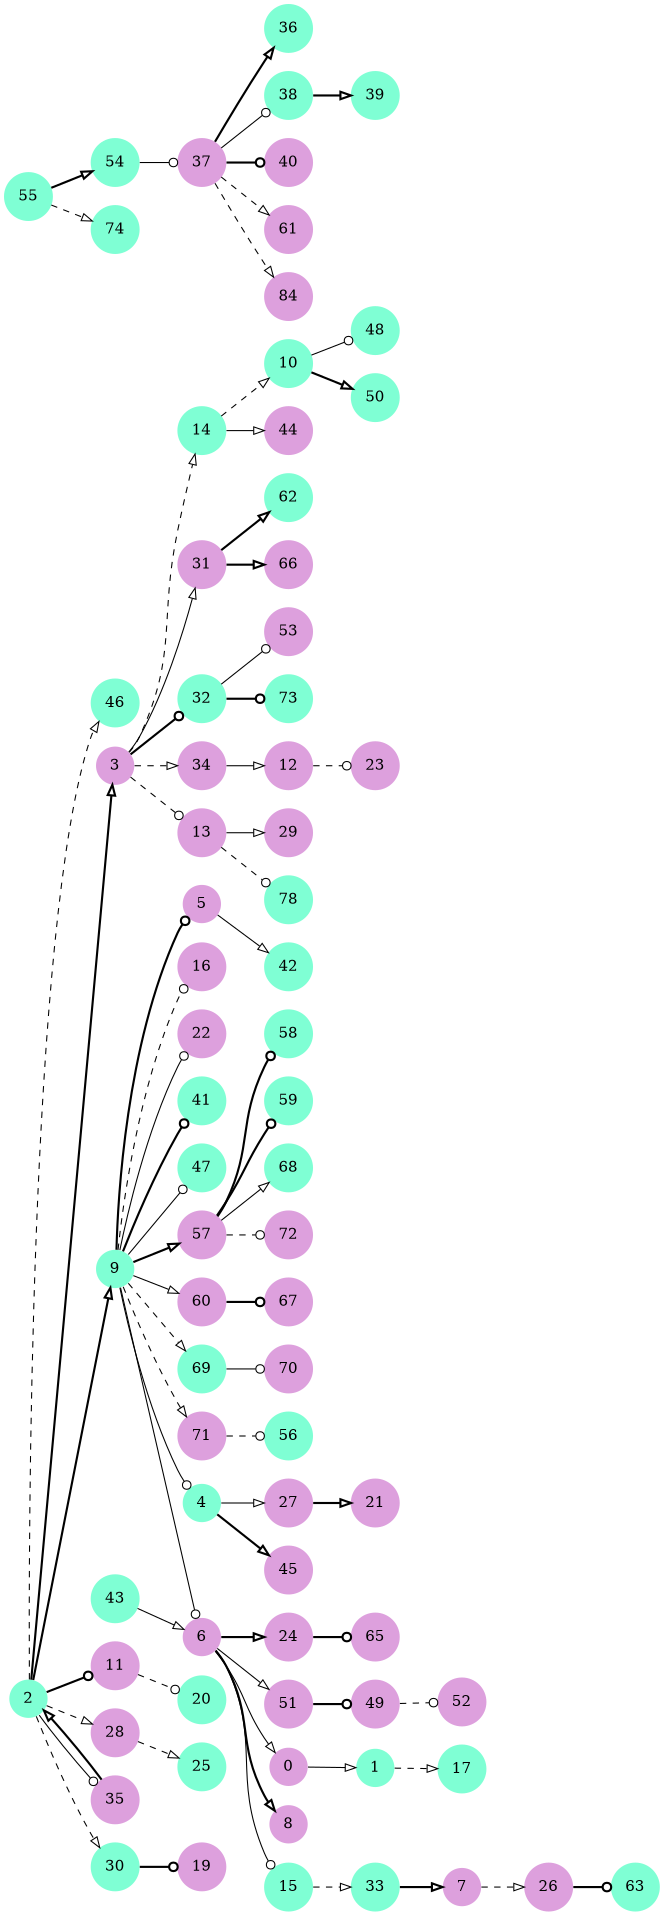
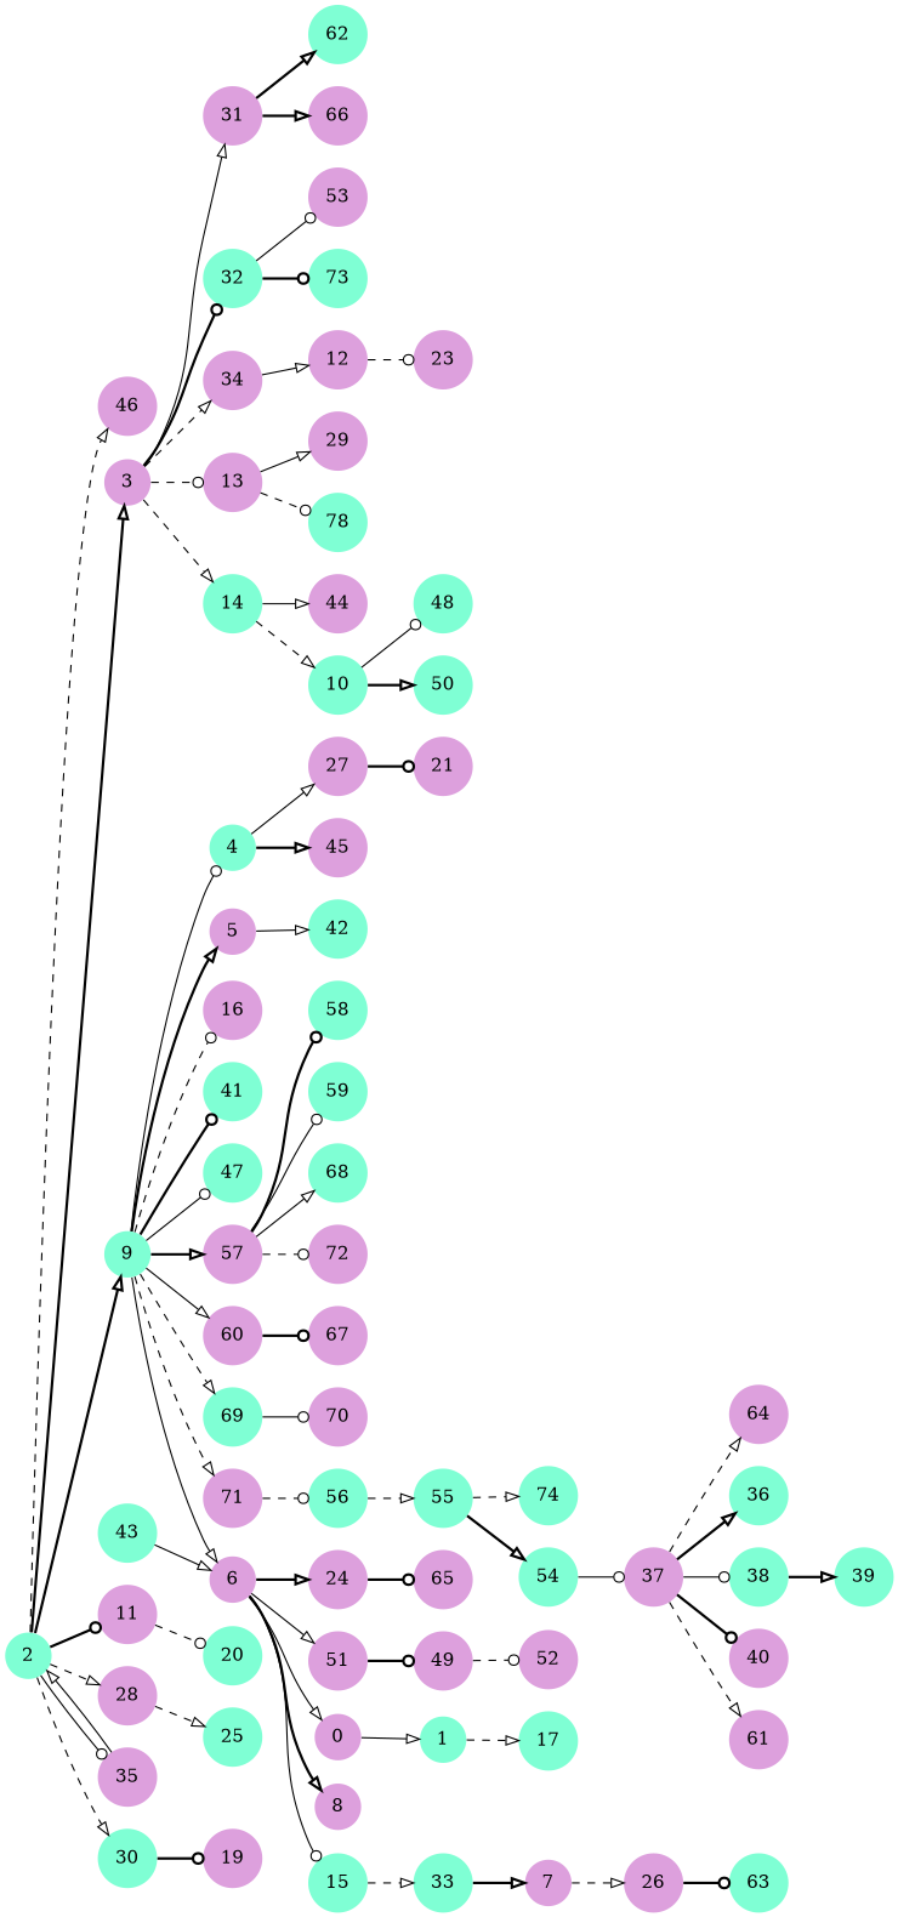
  digraph {
    rankdir=LR
    node [color=darkorange fillcolor=plum penwidth=0 shape=circle style=filled]
    edge [arrowhead=onormal style=bold]
    1 [fillcolor=aquamarine]
    0
    17 [color=purple fillcolor=aquamarine]
    2 [color=purple fillcolor=aquamarine]
    3 [color=purple]
    9 [color=purple fillcolor=aquamarine]
    11 [color=purple]
    28 [color=purple]
    30 [fillcolor=aquamarine]
    35
-   46 [fillcolor=aquamarine]
+   46
    13 [color=purple]
    14 [color=purple fillcolor=aquamarine]
    31 [color=purple]
    32 [fillcolor=aquamarine]
    34
    4 [color=purple fillcolor=aquamarine]
    5 [color=purple]
    6 [color=purple]
    16
-   22 [color=purple]
    41 [fillcolor=aquamarine]
    47 [fillcolor=aquamarine]
    57 [color=purple]
    60
    69 [fillcolor=aquamarine]
    71 [color=purple]
    20 [color=purple fillcolor=aquamarine]
    25 [fillcolor=aquamarine]
    19 [color=purple]
    n31 [fillcolor=aquamarine label=78]
    29 [color=purple]
    10 [fillcolor=aquamarine]
    44
    62 [fillcolor=aquamarine]
    66
    53 [color=purple]
    73 [color=purple fillcolor=aquamarine]
    12 [color=purple]
    27
    45 [color=purple]
    21
    42 [fillcolor=aquamarine]
    8 [color=purple]
    15 [fillcolor=aquamarine]
    24
    51
    33 [fillcolor=aquamarine]
    65 [color=purple]
    43 [fillcolor=aquamarine]
    49 [color=purple]
    26 [color=purple]
    7
    63 [color=purple fillcolor=aquamarine]
    58 [fillcolor=aquamarine]
    59 [color=purple fillcolor=aquamarine]
    68 [color=purple fillcolor=aquamarine]
    72
    67
    70 [color=purple]
    56 [fillcolor=aquamarine]
    48 [fillcolor=aquamarine]
    50 [fillcolor=aquamarine]
    23
    36 [color=purple fillcolor=aquamarine]
    37
    38 [fillcolor=aquamarine]
    40 [color=purple]
    61
-   64 [label=84]
+   64
    39 [color=purple fillcolor=aquamarine]
    52
    54 [fillcolor=aquamarine]
    55 [color=purple fillcolor=aquamarine]
    74 [fillcolor=aquamarine]
    1 -> 17 [style=dashed]
    0 -> 1 [style=solid]
    2 -> 3
    2 -> 9
    2 -> 11 [arrowhead=odot]
    2 -> 28 [style=dashed]
    2 -> 30 [style=dashed]
    2 -> 35 [arrowhead=odot style=solid]
    2 -> 46 [style=dashed]
    3 -> 13 [arrowhead=odot style=dashed]
    3 -> 14 [style=dashed]
    3 -> 31 [style=solid]
    3 -> 32 [arrowhead=odot]
    3 -> 34 [style=dashed]
    9 -> 4 [arrowhead=odot style=solid]
-   9 -> 5 [arrowhead=odot]
-   9 -> 6 [arrowhead=odot style=solid]
+   9 -> 5
+   9 -> 6 [style=solid]
    9 -> 16 [arrowhead=odot style=dashed]
-   9 -> 22 [arrowhead=odot style=solid]
    9 -> 41 [arrowhead=odot]
    9 -> 47 [arrowhead=odot style=solid]
    9 -> 57
    9 -> 60 [style=solid]
    9 -> 69 [style=dashed]
    9 -> 71 [style=dashed]
    11 -> 20 [arrowhead=odot style=dashed]
    28 -> 25 [style=dashed]
    30 -> 19 [arrowhead=odot]
-   35 -> 2
+   35 -> 2 [style=solid]
    13 -> n31 [arrowhead=odot style=dashed]
    13 -> 29 [style=solid]
    14 -> 10 [style=dashed]
    14 -> 44 [style=solid]
    31 -> 62
    31 -> 66
    32 -> 53 [arrowhead=odot style=solid]
    32 -> 73 [arrowhead=odot]
    34 -> 12 [style=solid]
    4 -> 27 [style=solid]
    4 -> 45
    5 -> 42 [style=solid]
    6 -> 0 [style=solid]
    6 -> 8
    6 -> 15 [arrowhead=odot style=solid]
    6 -> 24
    6 -> 51 [style=solid]
    57 -> 58 [arrowhead=odot]
-   57 -> 59 [arrowhead=odot]
+   57 -> 59 [arrowhead=odot style=solid]
    57 -> 68 [style=solid]
    57 -> 72 [arrowhead=odot style=dashed]
    60 -> 67 [arrowhead=odot]
    69 -> 70 [arrowhead=odot style=solid]
    71 -> 56 [arrowhead=odot style=dashed]
    10 -> 48 [arrowhead=odot style=solid]
    10 -> 50
    12 -> 23 [arrowhead=odot style=dashed]
-   27 -> 21
+   27 -> 21 [arrowhead=odot]
    15 -> 33 [style=dashed]
    24 -> 65 [arrowhead=odot]
    51 -> 49 [arrowhead=odot]
    33 -> 7
    43 -> 6 [style=solid]
    49 -> 52 [arrowhead=odot style=dashed]
    26 -> 63 [arrowhead=odot]
    7 -> 26 [style=dashed]
+   56 -> 55 [style=dashed]
    37 -> 36
    37 -> 38 [arrowhead=odot style=solid]
    37 -> 40 [arrowhead=odot]
    37 -> 61 [style=dashed]
    37 -> 64 [style=dashed]
    38 -> 39
    54 -> 37 [arrowhead=odot style=solid]
    55 -> 54
    55 -> 74 [style=dashed]
  }
